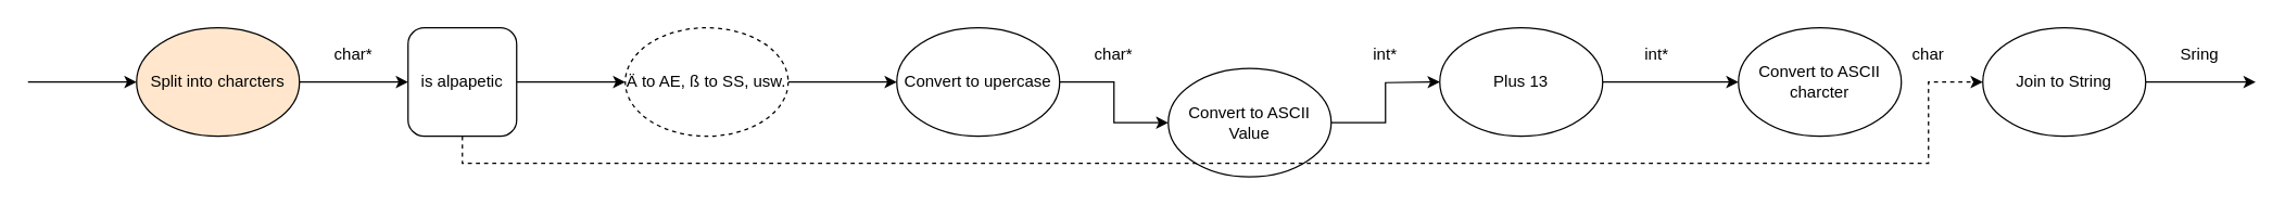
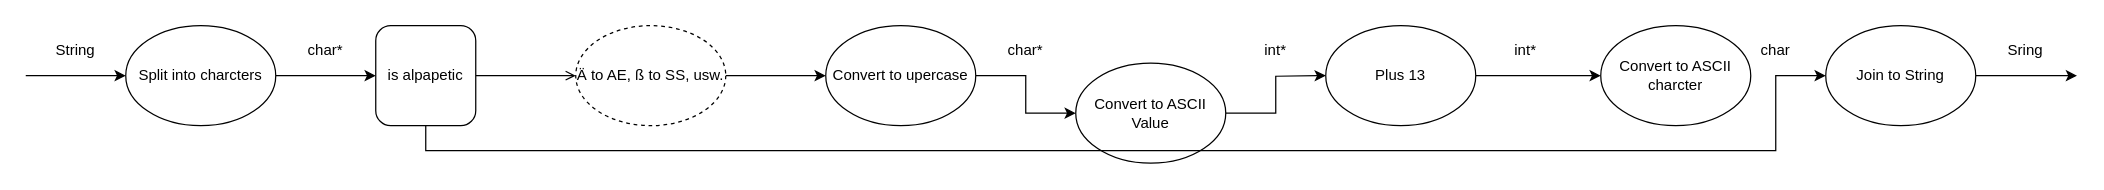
  <mxCell id="0" />
  <mxCell id="1" parent="0" />
  <mxCell id="2" style="edgeStyle=orthogonalEdgeStyle;rounded=0;orthogonalLoop=1;jettySize=auto;html=1;exitX=1;exitY=0.5;exitDx=0;exitDy=0;entryX=0;entryY=0.5;entryDx=0;entryDy=0;" parent="1" source="3" target="20" edge="1"><mxGeometry relative="1" as="geometry" /></mxCell>
- <mxCell id="3" value="Split into charcters" style="ellipse;whiteSpace=wrap;html=1;fillColor=#ffe6cc;" parent="1" vertex="1"><mxGeometry x="100" y="20" width="120" height="80" as="geometry" /></mxCell>
+ <mxCell id="3" value="Split into charcters" style="ellipse;whiteSpace=wrap;html=1;" parent="1" vertex="1"><mxGeometry x="100" y="20" width="120" height="80" as="geometry" /></mxCell>
  <mxCell id="4" style="edgeStyle=orthogonalEdgeStyle;rounded=0;orthogonalLoop=1;jettySize=auto;html=1;exitX=1;exitY=0.5;exitDx=0;exitDy=0;entryX=0;entryY=0.5;entryDx=0;entryDy=0;" parent="1" source="5" edge="1"><mxGeometry relative="1" as="geometry"><mxPoint x="1060" y="60" as="targetPoint" /></mxGeometry></mxCell>
  <mxCell id="5" value="Convert to ASCII Value" style="ellipse;whiteSpace=wrap;html=1;" parent="1" vertex="1"><mxGeometry x="860" y="50" width="120" height="80" as="geometry" /></mxCell>
  <mxCell id="6" value="char*" style="text;html=1;strokeColor=none;fillColor=none;align=center;verticalAlign=middle;whiteSpace=wrap;rounded=0;" parent="1" vertex="1"><mxGeometry x="240" y="30" width="40" height="20" as="geometry" /></mxCell>
  <mxCell id="7" value="" style="endArrow=classic;html=1;entryX=0;entryY=0.5;entryDx=0;entryDy=0;" parent="1" target="3" edge="1"><mxGeometry width="50" height="50" relative="1" as="geometry"><mxPoint x="20" y="60" as="sourcePoint" /><mxPoint x="70" y="40" as="targetPoint" /></mxGeometry></mxCell>
+ <mxCell id="8" value="String" style="text;html=1;strokeColor=none;fillColor=none;align=center;verticalAlign=middle;whiteSpace=wrap;rounded=0;" parent="1" vertex="1"><mxGeometry x="40" y="30" width="40" height="20" as="geometry" /></mxCell>
  <mxCell id="9" style="edgeStyle=orthogonalEdgeStyle;rounded=0;orthogonalLoop=1;jettySize=auto;html=1;exitX=1;exitY=0.5;exitDx=0;exitDy=0;" parent="1" source="10" target="12" edge="1"><mxGeometry relative="1" as="geometry" /></mxCell>
  <mxCell id="10" value="Plus 13" style="ellipse;whiteSpace=wrap;html=1;" parent="1" vertex="1"><mxGeometry x="1060" y="20" width="120" height="80" as="geometry" /></mxCell>
  <mxCell id="11" value="int*" style="text;html=1;strokeColor=none;fillColor=none;align=center;verticalAlign=middle;whiteSpace=wrap;rounded=0;" parent="1" vertex="1"><mxGeometry x="1000" y="30" width="40" height="20" as="geometry" /></mxCell>
  <mxCell id="12" value="Convert to ASCII&lt;br&gt;charcter" style="ellipse;whiteSpace=wrap;html=1;" parent="1" vertex="1"><mxGeometry x="1280" y="20" width="120" height="80" as="geometry" /></mxCell>
  <mxCell id="13" value="int*" style="text;html=1;strokeColor=none;fillColor=none;align=center;verticalAlign=middle;whiteSpace=wrap;rounded=0;" parent="1" vertex="1"><mxGeometry x="1200" y="30" width="40" height="20" as="geometry" /></mxCell>
  <mxCell id="14" style="edgeStyle=orthogonalEdgeStyle;rounded=0;orthogonalLoop=1;jettySize=auto;html=1;exitX=1;exitY=0.5;exitDx=0;exitDy=0;" parent="1" source="15" edge="1"><mxGeometry relative="1" as="geometry"><mxPoint x="1661" y="60" as="targetPoint" /></mxGeometry></mxCell>
  <mxCell id="15" value="Join to String" style="ellipse;whiteSpace=wrap;html=1;" parent="1" vertex="1"><mxGeometry x="1460" y="20" width="120" height="80" as="geometry" /></mxCell>
  <mxCell id="16" value="char" style="text;html=1;strokeColor=none;fillColor=none;align=center;verticalAlign=middle;whiteSpace=wrap;rounded=0;" parent="1" vertex="1"><mxGeometry x="1400" y="30" width="40" height="20" as="geometry" /></mxCell>
  <mxCell id="17" value="Sring" style="text;html=1;strokeColor=none;fillColor=none;align=center;verticalAlign=middle;whiteSpace=wrap;rounded=0;" parent="1" vertex="1"><mxGeometry x="1600" y="30" width="40" height="20" as="geometry" /></mxCell>
- <mxCell id="18" style="edgeStyle=orthogonalEdgeStyle;rounded=0;orthogonalLoop=1;jettySize=auto;html=1;exitX=0.5;exitY=1;exitDx=0;exitDy=0;entryX=0;entryY=0.5;entryDx=0;entryDy=0;dashed=1;" parent="1" source="20" target="15" edge="1"><mxGeometry relative="1" as="geometry"><Array as="points"><mxPoint x="340" y="120" /><mxPoint x="1420" y="120" /><mxPoint x="1420" y="60" /></Array></mxGeometry></mxCell>
- <mxCell id="19" style="edgeStyle=orthogonalEdgeStyle;rounded=0;orthogonalLoop=1;jettySize=auto;html=1;exitX=1;exitY=0.5;exitDx=0;exitDy=0;" edge="1" parent="1" source="20" target="25"><mxGeometry relative="1" as="geometry" /></mxCell>
+ <mxCell id="18" style="edgeStyle=orthogonalEdgeStyle;rounded=0;orthogonalLoop=1;jettySize=auto;html=1;exitX=0.5;exitY=1;exitDx=0;exitDy=0;entryX=0;entryY=0.5;entryDx=0;entryDy=0;" parent="1" source="20" target="15" edge="1"><mxGeometry relative="1" as="geometry"><Array as="points"><mxPoint x="340" y="120" /><mxPoint x="1420" y="120" /><mxPoint x="1420" y="60" /></Array></mxGeometry></mxCell>
+ <mxCell id="19" style="edgeStyle=orthogonalEdgeStyle;rounded=0;orthogonalLoop=1;jettySize=auto;html=1;exitX=1;exitY=0.5;exitDx=0;exitDy=0;endArrow=open;" edge="1" parent="1" source="20" target="25"><mxGeometry relative="1" as="geometry" /></mxCell>
  <mxCell id="20" value="is alpapetic" style="whiteSpace=wrap;html=1;rounded=1;" parent="1" vertex="1"><mxGeometry x="300" y="20" width="80" height="80" as="geometry" /></mxCell>
  <mxCell id="21" style="edgeStyle=orthogonalEdgeStyle;rounded=0;orthogonalLoop=1;jettySize=auto;html=1;exitX=1;exitY=0.5;exitDx=0;exitDy=0;entryX=0;entryY=0.5;entryDx=0;entryDy=0;" parent="1" source="22" target="5" edge="1"><mxGeometry relative="1" as="geometry" /></mxCell>
  <mxCell id="22" value="Convert to upercase" style="ellipse;whiteSpace=wrap;html=1;" parent="1" vertex="1"><mxGeometry x="660" y="20" width="120" height="80" as="geometry" /></mxCell>
  <mxCell id="23" value="char*" style="text;html=1;strokeColor=none;fillColor=none;align=center;verticalAlign=middle;whiteSpace=wrap;rounded=0;" parent="1" vertex="1"><mxGeometry x="800" y="30" width="40" height="20" as="geometry" /></mxCell>
  <mxCell id="24" style="edgeStyle=orthogonalEdgeStyle;rounded=0;orthogonalLoop=1;jettySize=auto;html=1;exitX=1;exitY=0.5;exitDx=0;exitDy=0;entryX=0;entryY=0.5;entryDx=0;entryDy=0;" edge="1" parent="1" source="25" target="22"><mxGeometry relative="1" as="geometry" /></mxCell>
  <mxCell id="25" value="Ä to AE, ß to SS, usw." style="ellipse;whiteSpace=wrap;html=1;dashed=1;" vertex="1" parent="1"><mxGeometry x="460" y="20" width="120" height="80" as="geometry" /></mxCell>
